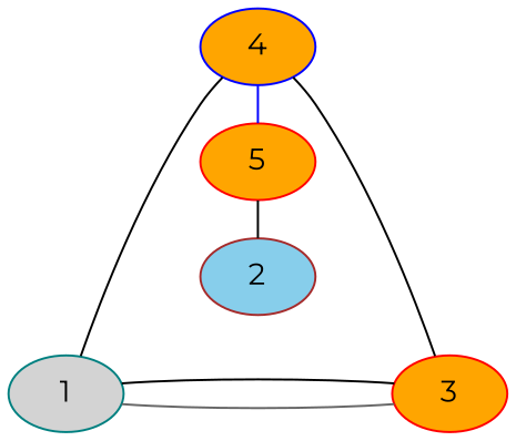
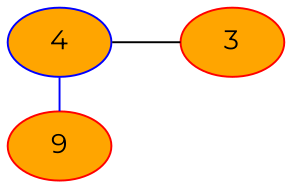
  graph {
    fontname=Montserrat
    rankdir=LR
    node [color=red fillcolor=orange fontname=Montserrat style=filled]
    edge [color=black fontname=Montserrat]
    4 [color=blue]
-   5
-   2 [color=brown fillcolor=skyblue]
+   5 [label=9]
    3
-   1 [color=teal fillcolor=lightgrey]
    subgraph sub_1 {
      rank=same
      4
      5
-     2
    }
    4 -- 5 [color=blue]
    4 -- 3
-   5 -- 2
-   1 -- 4
-   1 -- 3 [color=gray40]
-   1 -- 3
  }
